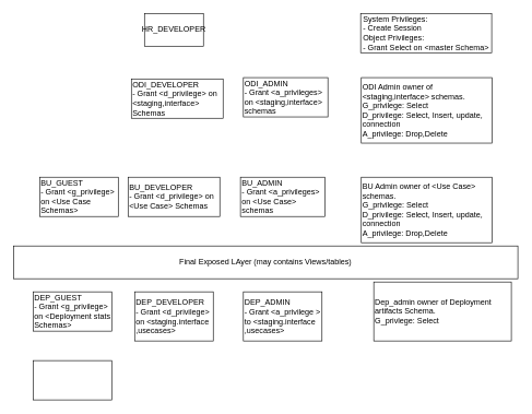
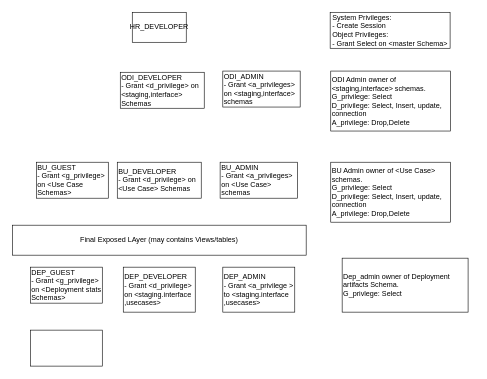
  <mxCell id="0" />
  <mxCell id="1" parent="0" />
  <mxCell id="2" value="HR_DEVELOPER" style="rounded=0;whiteSpace=wrap;html=1;" vertex="1" parent="1"><mxGeometry x="220" y="20" width="90" height="50" as="geometry" /></mxCell>
  <mxCell id="3" value="&lt;div style=&quot;text-align: left&quot;&gt;&lt;span&gt;System Privileges:&lt;/span&gt;&lt;/div&gt;&lt;span&gt;&lt;div style=&quot;text-align: left&quot;&gt;&lt;span&gt;- Create Session&lt;/span&gt;&lt;/div&gt;&lt;div style=&quot;text-align: left&quot;&gt;&lt;span&gt;Object Privileges:&lt;/span&gt;&lt;/div&gt;&lt;div style=&quot;text-align: left&quot;&gt;&lt;span&gt;- Grant Select on &amp;lt;master Schema&amp;gt;&lt;/span&gt;&lt;/div&gt;&lt;/span&gt;" style="rounded=0;whiteSpace=wrap;html=1;" vertex="1" parent="1"><mxGeometry x="550" y="20" width="200" height="60" as="geometry" /></mxCell>
  <mxCell id="4" value="ODI_DEVELOPER&lt;br&gt;- Grant &amp;lt;d_privilege&amp;gt; on &amp;lt;staging,interface&amp;gt; Schemas" style="rounded=0;whiteSpace=wrap;html=1;align=left;" vertex="1" parent="1"><mxGeometry x="200" y="120" width="140" height="60" as="geometry" /></mxCell>
  <mxCell id="5" value="ODI_ADMIN&lt;br&gt;- Grant &amp;lt;a_privileges&amp;gt;&lt;br&gt;on &amp;lt;staging,interface&amp;gt;&lt;br&gt;schemas" style="rounded=0;whiteSpace=wrap;html=1;align=left;" vertex="1" parent="1"><mxGeometry x="371" y="118" width="129" height="60" as="geometry" /></mxCell>
  <mxCell id="6" value="ODI Admin owner of &amp;lt;staging,interface&amp;gt; schemas.&lt;br&gt;&lt;div&gt;G_privilege: Select&lt;/div&gt;&lt;div&gt;D_privilege: Select, Insert, update, connection&lt;/div&gt;&lt;div&gt;A_privilege: Drop,Delete&lt;/div&gt;" style="rounded=0;whiteSpace=wrap;html=1;align=left;" vertex="1" parent="1"><mxGeometry x="551" y="118" width="200" height="100" as="geometry" /></mxCell>
  <mxCell id="7" value="DEP_GUEST&lt;br&gt;- Grant &amp;lt;g_privilege&amp;gt; on &amp;lt;Deployment stats Schemas&amp;gt;" style="rounded=0;whiteSpace=wrap;html=1;align=left;" vertex="1" parent="1"><mxGeometry y="445" width="120" height="60" as="geometry" x="50" /></mxCell>
  <mxCell id="8" value="DEP_DEVELOPER&lt;br&gt;- Grant &amp;lt;d_privilege&amp;gt;&lt;br&gt;on &amp;lt;staging.interface&lt;br&gt;,usecases&amp;gt;" style="rounded=0;whiteSpace=wrap;html=1;align=left;" vertex="1" parent="1"><mxGeometry x="205" y="445" width="120" height="75" as="geometry" /></mxCell>
  <mxCell id="9" value="DEP_ADMIN&lt;br&gt;- Grant &amp;lt;a_privilege &amp;gt;&lt;br&gt;to &amp;lt;staging.interface&lt;br&gt;,usecases&amp;gt;" style="whiteSpace=wrap;html=1;align=left;" vertex="1" parent="1"><mxGeometry x="371" y="445" width="120" height="75" as="geometry" /></mxCell>
  <mxCell id="10" value="" style="rounded=0;whiteSpace=wrap;html=1;" vertex="1" parent="1"><mxGeometry y="550" width="120" height="60" as="geometry" x="50" /></mxCell>
- <mxCell id="11" value="Final Exposed LAyer (may contains Views/tables)" style="rounded=0;whiteSpace=wrap;html=1;" vertex="1" parent="1"><mxGeometry x="20" y="375" width="770" height="50" as="geometry" /></mxCell>
+ <mxCell id="11" value="Final Exposed LAyer (may contains Views/tables)" style="rounded=0;whiteSpace=wrap;html=1;" vertex="1" parent="1"><mxGeometry x="20" y="375" width="490" height="50" as="geometry" /></mxCell>
  <mxCell id="12" value="Dep_admin owner of Deployment artifacts Schema.&lt;br&gt;G_privlege: Select&amp;nbsp;" style="rounded=0;whiteSpace=wrap;html=1;align=left;" vertex="1" parent="1"><mxGeometry x="570" y="430" width="210" height="90" as="geometry" /></mxCell>
  <mxCell id="13" value="BU_GUEST&lt;br&gt;- Grant &amp;lt;g_privilege&amp;gt; on &amp;lt;Use Case Schemas&amp;gt;" style="rounded=0;whiteSpace=wrap;html=1;align=left;" vertex="1" parent="1"><mxGeometry x="60" y="270" width="120" height="60" as="geometry" /></mxCell>
  <mxCell id="14" value="BU_DEVELOPER&lt;br&gt;- Grant &amp;lt;d_privilege&amp;gt; on &amp;lt;Use Case&amp;gt; Schemas" style="rounded=0;whiteSpace=wrap;html=1;align=left;" vertex="1" parent="1"><mxGeometry x="195" y="270" width="140" height="60" as="geometry" /></mxCell>
  <mxCell id="15" value="BU_ADMIN&lt;br&gt;- Grant &amp;lt;a_privileges&amp;gt;&lt;br&gt;on &amp;lt;Use Case&amp;gt;&lt;br&gt;schemas" style="rounded=0;whiteSpace=wrap;html=1;align=left;" vertex="1" parent="1"><mxGeometry x="366.5" y="270" width="129" height="60" as="geometry" /></mxCell>
  <mxCell id="16" value="BU Admin owner of &amp;lt;Use Case&amp;gt; schemas.&lt;br&gt;&lt;div&gt;G_privilege: Select&lt;/div&gt;&lt;div&gt;D_privilege: Select, Insert, update, connection&lt;/div&gt;&lt;div&gt;A_privilege: Drop,Delete&lt;/div&gt;" style="rounded=0;whiteSpace=wrap;html=1;align=left;" vertex="1" parent="1"><mxGeometry x="551" y="270" width="200" height="100" as="geometry" /></mxCell>
